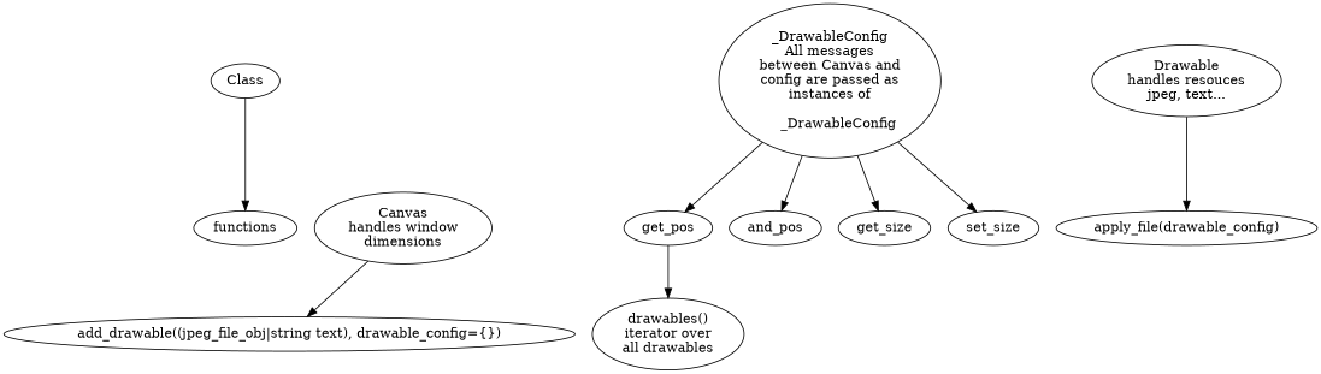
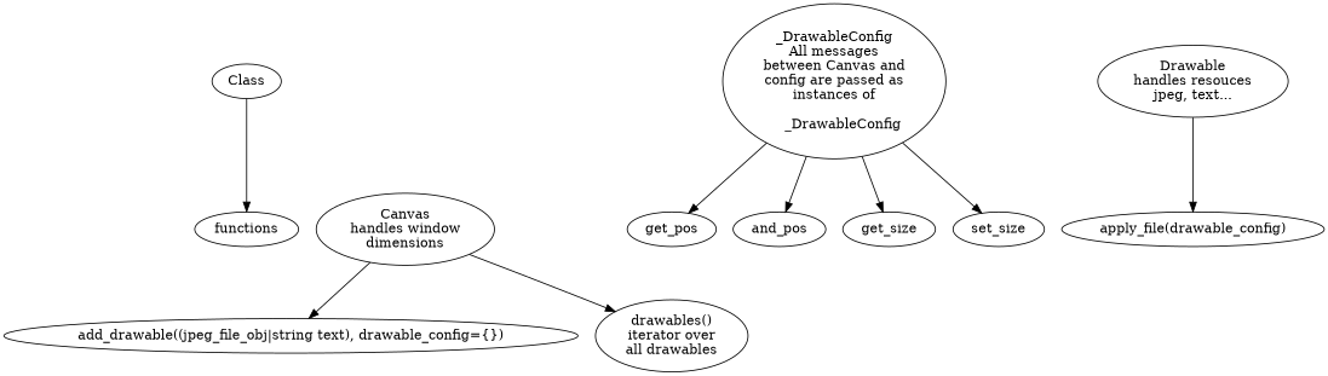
  digraph {
    Class
    functions
    n3 [label="Canvas\nhandles window\ndimensions"]
    n4 [label="add_drawable((jpeg_file_obj|string text), drawable_config={})"]
    n5 [label="drawables()\niterator over\nall drawables"]
    n6 [label="_DrawableConfig\nAll messages\nbetween Canvas and\nconfig are passed as\ninstances of\n\n    _DrawableConfig"]
    get_pos
    n8 [label=and_pos]
    get_size
    set_size
    n11 [label="Drawable\nhandles resouces\njpeg, text..."]
    n12 [label="apply_file(drawable_config)"]
    Class -> functions
    n3 -> n4
-   get_pos -> n5
+   n3 -> n5
    n6 -> get_pos
    n6 -> n8
    n6 -> get_size
    n6 -> set_size
    n11 -> n12
  }
